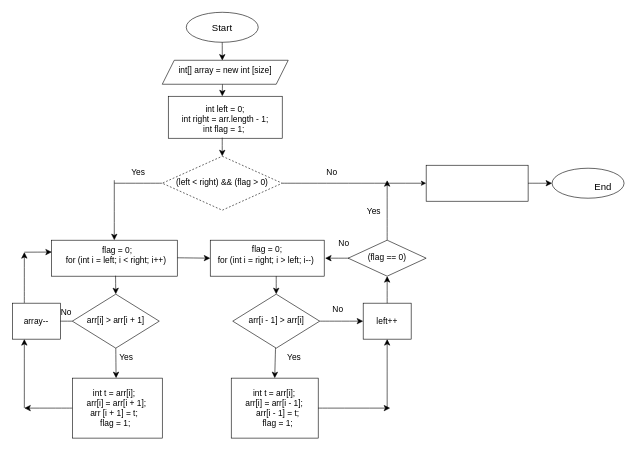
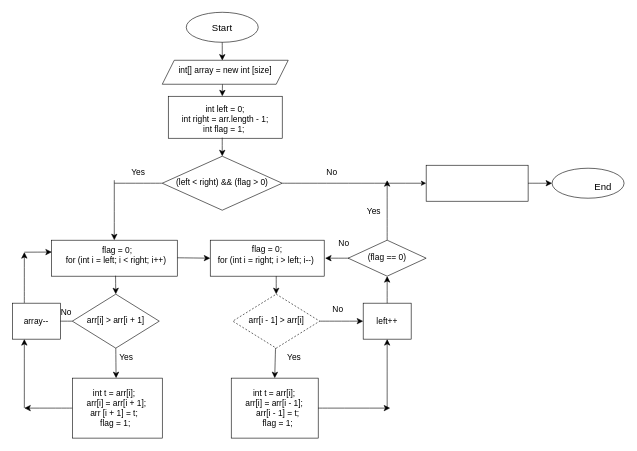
  <mxCell id="0" />
  <mxCell id="1" parent="0" />
  <mxCell id="2" style="edgeStyle=none;curved=1;rounded=0;orthogonalLoop=1;jettySize=auto;html=1;exitX=0.5;exitY=1;exitDx=0;exitDy=0;fontSize=12;startSize=8;endSize=8;" edge="1" parent="1" source="3"><mxGeometry relative="1" as="geometry"><mxPoint x="193" y="630" as="targetPoint" /></mxGeometry></mxCell>
  <mxCell id="3" value="&lt;font style=&quot;font-size: 14px;&quot;&gt;arr[i] &amp;gt; arr[i + 1]&lt;/font&gt;" style="rhombus;whiteSpace=wrap;html=1;shadow=0;fontFamily=Helvetica;fontSize=12;align=center;strokeWidth=1;spacing=6;spacingTop=-4;" parent="1" vertex="1"><mxGeometry x="120" y="490" width="145" height="90" as="geometry" /></mxCell>
  <mxCell id="4" value="" style="ellipse;whiteSpace=wrap;html=1;" vertex="1" parent="1"><mxGeometry x="310" y="20" width="120" height="50" as="geometry" /></mxCell>
  <mxCell id="5" style="edgeStyle=none;curved=1;rounded=0;orthogonalLoop=1;jettySize=auto;html=1;fontSize=12;startSize=8;endSize=8;entryX=0.471;entryY=0.015;entryDx=0;entryDy=0;entryPerimeter=0;" edge="1" parent="1" target="9"><mxGeometry relative="1" as="geometry"><mxPoint x="370" y="70" as="sourcePoint" /></mxGeometry></mxCell>
  <mxCell id="6" value="Start" style="text;html=1;align=center;verticalAlign=middle;whiteSpace=wrap;rounded=0;fontSize=16;" vertex="1" parent="1"><mxGeometry x="340" y="30" width="60" height="30" as="geometry" /></mxCell>
  <mxCell id="7" style="edgeStyle=none;curved=1;rounded=0;orthogonalLoop=1;jettySize=auto;html=1;entryX=0.474;entryY=0;entryDx=0;entryDy=0;fontSize=12;startSize=8;endSize=8;exitX=0.478;exitY=0.987;exitDx=0;exitDy=0;exitPerimeter=0;entryPerimeter=0;" edge="1" parent="1" source="8" target="10"><mxGeometry relative="1" as="geometry" /></mxCell>
  <mxCell id="8" value="" style="shape=parallelogram;perimeter=parallelogramPerimeter;whiteSpace=wrap;html=1;fixedSize=1;" vertex="1" parent="1"><mxGeometry x="270" y="100" width="210" height="40" as="geometry" /></mxCell>
  <mxCell id="9" value="&lt;font style=&quot;font-size: 14px;&quot;&gt;int[] array = new int [size]&lt;/font&gt;" style="text;html=1;align=center;verticalAlign=middle;whiteSpace=wrap;rounded=0;fontSize=16;" vertex="1" parent="1"><mxGeometry x="290" y="100" width="170" height="30" as="geometry" /></mxCell>
  <mxCell id="10" value="" style="rounded=0;whiteSpace=wrap;html=1;" vertex="1" parent="1"><mxGeometry x="280" y="160" width="190" height="70" as="geometry" /></mxCell>
  <mxCell id="11" value="&lt;font style=&quot;font-size: 14px;&quot;&gt;int left = 0;&lt;/font&gt;&lt;div style=&quot;font-size: 14px;&quot;&gt;&lt;font style=&quot;font-size: 14px;&quot;&gt;int right = arr.length - 1;&lt;/font&gt;&lt;/div&gt;&lt;div style=&quot;font-size: 14px;&quot;&gt;&lt;font style=&quot;font-size: 14px;&quot;&gt;int flag = 1;&amp;nbsp;&lt;br&gt;&lt;/font&gt;&lt;div&gt;&lt;br&gt;&lt;/div&gt;&lt;/div&gt;" style="text;html=1;align=center;verticalAlign=middle;whiteSpace=wrap;rounded=0;fontSize=16;" vertex="1" parent="1"><mxGeometry x="290" y="180" width="170" height="50" as="geometry" /></mxCell>
  <mxCell id="12" value="" style="rounded=0;whiteSpace=wrap;html=1;" vertex="1" parent="1"><mxGeometry x="85" y="400" width="210" height="60" as="geometry" /></mxCell>
  <mxCell id="13" value="&lt;div style=&quot;font-size: 14px;&quot;&gt;&lt;font style=&quot;font-size: 14px;&quot;&gt;flag = 0;&lt;/font&gt;&lt;/div&gt;&lt;div style=&quot;font-size: 14px;&quot;&gt;&lt;span style=&quot;background-color: initial;&quot;&gt;&lt;font style=&quot;font-size: 14px;&quot;&gt;for (int i = left; i &amp;lt; right; i++)&amp;nbsp;&lt;/font&gt;&lt;/span&gt;&lt;/div&gt;" style="text;html=1;align=center;verticalAlign=middle;whiteSpace=wrap;rounded=0;fontSize=16;" vertex="1" parent="1"><mxGeometry x="95" y="410" width="200" height="30" as="geometry" /></mxCell>
  <mxCell id="14" value="" style="endArrow=classic;html=1;rounded=0;fontSize=12;startSize=8;endSize=8;curved=1;entryX=0.5;entryY=0;entryDx=0;entryDy=0;" edge="1" parent="1" target="12"><mxGeometry width="50" height="50" relative="1" as="geometry"><mxPoint x="190" y="300" as="sourcePoint" /><mxPoint x="330" y="420" as="targetPoint" /></mxGeometry></mxCell>
  <mxCell id="15" value="" style="endArrow=none;html=1;rounded=0;fontSize=12;startSize=8;endSize=8;curved=1;exitX=0;exitY=0.5;exitDx=0;exitDy=0;" edge="1" parent="1" source="16"><mxGeometry width="50" height="50" relative="1" as="geometry"><mxPoint x="300" y="360" as="sourcePoint" /><mxPoint x="190" y="305" as="targetPoint" /></mxGeometry></mxCell>
- <mxCell id="16" value="&lt;font style=&quot;font-size: 14px;&quot;&gt;(left &amp;lt; right) &amp;amp;&amp;amp; (flag &amp;gt; 0)&lt;/font&gt;" style="rhombus;whiteSpace=wrap;html=1;shadow=0;fontFamily=Helvetica;fontSize=12;align=center;strokeWidth=1;spacing=6;spacingTop=-4;dashed=1;" vertex="1" parent="1"><mxGeometry x="270" y="260" width="200" height="90" as="geometry" /></mxCell>
+ <mxCell id="16" value="&lt;font style=&quot;font-size: 14px;&quot;&gt;(left &amp;lt; right) &amp;amp;&amp;amp; (flag &amp;gt; 0)&lt;/font&gt;" style="rhombus;whiteSpace=wrap;html=1;shadow=0;fontFamily=Helvetica;fontSize=12;align=center;strokeWidth=1;spacing=6;spacingTop=-4;" vertex="1" parent="1"><mxGeometry x="270" y="260" width="200" height="90" as="geometry" /></mxCell>
  <mxCell id="17" value="" style="endArrow=classic;html=1;rounded=0;fontSize=12;curved=1;exitX=1;exitY=0.5;exitDx=0;exitDy=0;entryX=0;entryY=0.5;entryDx=0;entryDy=0;" edge="1" parent="1" source="16" target="55"><mxGeometry width="50" height="50" relative="1" as="geometry"><mxPoint x="350" y="440" as="sourcePoint" /><mxPoint x="720" y="305" as="targetPoint" /></mxGeometry></mxCell>
  <mxCell id="18" value="" style="endArrow=classic;html=1;rounded=0;fontSize=12;startSize=8;endSize=8;curved=1;exitX=0.51;exitY=0.988;exitDx=0;exitDy=0;entryX=0.5;entryY=0;entryDx=0;entryDy=0;exitPerimeter=0;" edge="1" parent="1" source="12" target="3"><mxGeometry relative="1" as="geometry"><mxPoint x="290" y="420" as="sourcePoint" /><mxPoint x="450" y="420" as="targetPoint" /></mxGeometry></mxCell>
  <mxCell id="19" value="&lt;font style=&quot;font-size: 14px;&quot;&gt;Yes&lt;/font&gt;" style="text;html=1;align=center;verticalAlign=middle;whiteSpace=wrap;rounded=0;fontSize=16;" vertex="1" parent="1"><mxGeometry x="200" y="270" width="60" height="30" as="geometry" /></mxCell>
  <mxCell id="20" style="edgeStyle=none;curved=1;rounded=0;orthogonalLoop=1;jettySize=auto;html=1;exitX=0.75;exitY=0;exitDx=0;exitDy=0;fontSize=12;startSize=8;endSize=8;" edge="1" parent="1" source="19" target="19"><mxGeometry relative="1" as="geometry" /></mxCell>
  <mxCell id="21" value="&lt;font style=&quot;font-size: 14px;&quot;&gt;Yes&lt;/font&gt;" style="text;html=1;align=center;verticalAlign=middle;whiteSpace=wrap;rounded=0;fontSize=16;" vertex="1" parent="1"><mxGeometry x="180" y="580" width="60" height="30" as="geometry" /></mxCell>
  <mxCell id="22" value="" style="rounded=0;whiteSpace=wrap;html=1;" vertex="1" parent="1"><mxGeometry x="120" y="630" width="150" height="100" as="geometry" /></mxCell>
  <mxCell id="23" value="&lt;div style=&quot;font-size: 14px;&quot;&gt;&lt;font style=&quot;font-size: 14px;&quot;&gt;int t = arr[i];&lt;/font&gt;&lt;/div&gt;&lt;div style=&quot;font-size: 14px;&quot;&gt;&lt;font style=&quot;font-size: 14px;&quot;&gt;&amp;nbsp; arr[i] = arr[i + 1];&lt;/font&gt;&lt;/div&gt;&lt;div style=&quot;font-size: 14px;&quot;&gt;&lt;span style=&quot;background-color: initial;&quot;&gt;&lt;font style=&quot;font-size: 14px;&quot;&gt;arr [i + 1] = t;&lt;/font&gt;&lt;/span&gt;&lt;/div&gt;&lt;div style=&quot;font-size: 14px;&quot;&gt;&lt;font style=&quot;font-size: 14px;&quot;&gt;&amp;nbsp;flag = 1;&lt;/font&gt;&lt;/div&gt;" style="text;html=1;align=center;verticalAlign=middle;whiteSpace=wrap;rounded=0;fontSize=16;" vertex="1" parent="1"><mxGeometry x="85" y="665" width="210" height="30" as="geometry" /></mxCell>
  <mxCell id="24" value="" style="endArrow=classic;html=1;rounded=0;fontSize=12;startSize=8;endSize=8;curved=1;exitX=0.5;exitY=0;exitDx=0;exitDy=0;" edge="1" parent="1"><mxGeometry width="50" height="50" relative="1" as="geometry"><mxPoint x="40" y="505" as="sourcePoint" /><mxPoint x="40" y="420" as="targetPoint" /></mxGeometry></mxCell>
  <mxCell id="25" value="" style="endArrow=classic;html=1;rounded=0;fontSize=12;startSize=8;endSize=8;curved=1;exitX=0;exitY=0.5;exitDx=0;exitDy=0;" edge="1" parent="1" source="3"><mxGeometry width="50" height="50" relative="1" as="geometry"><mxPoint x="90" y="540" as="sourcePoint" /><mxPoint x="80" y="535" as="targetPoint" /></mxGeometry></mxCell>
  <mxCell id="26" value="" style="endArrow=classic;html=1;rounded=0;fontSize=12;startSize=8;endSize=8;curved=1;entryX=0.004;entryY=0.33;entryDx=0;entryDy=0;entryPerimeter=0;" edge="1" parent="1" target="12"><mxGeometry width="50" height="50" relative="1" as="geometry"><mxPoint x="40" y="420" as="sourcePoint" /><mxPoint x="170" y="510" as="targetPoint" /></mxGeometry></mxCell>
  <mxCell id="27" value="&lt;font style=&quot;font-size: 14px;&quot;&gt;No&lt;/font&gt;" style="text;html=1;align=center;verticalAlign=middle;whiteSpace=wrap;rounded=0;fontSize=16;" vertex="1" parent="1"><mxGeometry x="80" y="505" width="60" height="30" as="geometry" /></mxCell>
  <mxCell id="28" value="" style="rounded=0;whiteSpace=wrap;html=1;" vertex="1" parent="1"><mxGeometry x="20" y="505" width="80" height="60" as="geometry" /></mxCell>
  <mxCell id="29" value="&lt;font style=&quot;font-size: 14px;&quot;&gt;array--&lt;/font&gt;" style="text;html=1;align=center;verticalAlign=middle;whiteSpace=wrap;rounded=0;fontSize=16;" vertex="1" parent="1"><mxGeometry x="30" y="520" width="60" height="30" as="geometry" /></mxCell>
  <mxCell id="30" value="&lt;font style=&quot;font-size: 14px;&quot;&gt;No&lt;/font&gt;" style="text;html=1;align=center;verticalAlign=middle;whiteSpace=wrap;rounded=0;fontSize=16;" vertex="1" parent="1"><mxGeometry x="532.5" y="270" width="40" height="30" as="geometry" /></mxCell>
  <mxCell id="31" value="" style="rounded=0;whiteSpace=wrap;html=1;" vertex="1" parent="1"><mxGeometry x="350" y="400" width="190" height="60" as="geometry" /></mxCell>
  <mxCell id="32" value="&lt;div style=&quot;font-size: 14px;&quot;&gt;&lt;font style=&quot;font-size: 14px;&quot;&gt;flag = 0;&lt;/font&gt;&lt;/div&gt;&lt;div style=&quot;&quot;&gt;&lt;span style=&quot;background-color: initial;&quot;&gt;&lt;font style=&quot;&quot;&gt;&lt;span style=&quot;font-size: 14px;&quot;&gt;for (int i = right; i &amp;gt; left; i--)&amp;nbsp;&lt;/span&gt;&lt;/font&gt;&lt;/span&gt;&lt;/div&gt;" style="text;html=1;align=center;verticalAlign=middle;whiteSpace=wrap;rounded=0;fontSize=16;" vertex="1" parent="1"><mxGeometry x="345" y="410" width="200" height="30" as="geometry" /></mxCell>
  <mxCell id="33" value="" style="endArrow=classic;html=1;rounded=0;fontSize=12;startSize=8;endSize=8;curved=1;entryX=0;entryY=0.5;entryDx=0;entryDy=0;exitX=1.001;exitY=0.644;exitDx=0;exitDy=0;exitPerimeter=0;" edge="1" parent="1" source="13" target="31"><mxGeometry width="50" height="50" relative="1" as="geometry"><mxPoint x="540" y="310" as="sourcePoint" /><mxPoint x="390" y="360" as="targetPoint" /></mxGeometry></mxCell>
  <mxCell id="34" value="" style="endArrow=classic;html=1;rounded=0;fontSize=12;startSize=8;endSize=8;curved=1;entryX=0.5;entryY=1;entryDx=0;entryDy=0;" edge="1" parent="1"><mxGeometry width="50" height="50" relative="1" as="geometry"><mxPoint x="40" y="680" as="sourcePoint" /><mxPoint x="40" y="565" as="targetPoint" /></mxGeometry></mxCell>
  <mxCell id="35" value="" style="endArrow=classic;html=1;rounded=0;fontSize=12;startSize=8;endSize=8;curved=1;exitX=0;exitY=0.5;exitDx=0;exitDy=0;" edge="1" parent="1" source="22"><mxGeometry width="50" height="50" relative="1" as="geometry"><mxPoint x="330" y="530" as="sourcePoint" /><mxPoint x="40" y="680" as="targetPoint" /></mxGeometry></mxCell>
  <mxCell id="36" style="edgeStyle=none;curved=1;rounded=0;orthogonalLoop=1;jettySize=auto;html=1;entryX=0.5;entryY=0;entryDx=0;entryDy=0;fontSize=12;startSize=8;endSize=8;" edge="1" parent="1" source="38" target="40"><mxGeometry relative="1" as="geometry" /></mxCell>
  <mxCell id="37" style="edgeStyle=none;curved=1;rounded=0;orthogonalLoop=1;jettySize=auto;html=1;entryX=0;entryY=0.5;entryDx=0;entryDy=0;fontSize=12;startSize=8;endSize=8;exitX=1;exitY=0.5;exitDx=0;exitDy=0;" edge="1" parent="1" source="38" target="45"><mxGeometry relative="1" as="geometry"><mxPoint x="579.84" y="534.26" as="targetPoint" /></mxGeometry></mxCell>
- <mxCell id="38" value="&lt;font style=&quot;font-size: 14px;&quot;&gt;arr[i - 1] &amp;gt; arr[i]&lt;/font&gt;" style="rhombus;whiteSpace=wrap;html=1;shadow=0;fontFamily=Helvetica;fontSize=12;align=center;strokeWidth=1;spacing=6;spacingTop=-4;" vertex="1" parent="1"><mxGeometry x="387.5" y="490" width="145" height="90" as="geometry" /></mxCell>
+ <mxCell id="38" value="&lt;font style=&quot;font-size: 14px;&quot;&gt;arr[i - 1] &amp;gt; arr[i]&lt;/font&gt;" style="rhombus;whiteSpace=wrap;html=1;shadow=0;fontFamily=Helvetica;fontSize=12;align=center;strokeWidth=1;spacing=6;spacingTop=-4;dashed=1;" vertex="1" parent="1"><mxGeometry x="387.5" y="490" width="145" height="90" as="geometry" /></mxCell>
  <mxCell id="39" value="" style="endArrow=classic;html=1;rounded=0;fontSize=12;startSize=8;endSize=8;curved=1;entryX=0.5;entryY=0;entryDx=0;entryDy=0;" edge="1" parent="1" target="38"><mxGeometry width="50" height="50" relative="1" as="geometry"><mxPoint x="460" y="460" as="sourcePoint" /><mxPoint x="280" y="440" as="targetPoint" /></mxGeometry></mxCell>
  <mxCell id="40" value="" style="rounded=0;whiteSpace=wrap;html=1;" vertex="1" parent="1"><mxGeometry x="385" y="630" width="145" height="100" as="geometry" /></mxCell>
  <mxCell id="41" value="&lt;div style=&quot;font-size: 14px;&quot;&gt;&lt;div&gt;&amp;nbsp;int t = arr[i];&lt;/div&gt;&lt;div&gt;&amp;nbsp;arr[i] = arr[i - 1];&lt;/div&gt;&lt;div&gt;&amp;nbsp; &amp;nbsp; arr[i - 1] = t;&lt;/div&gt;&lt;div&gt;&amp;nbsp; &amp;nbsp; flag = 1;&lt;/div&gt;&lt;/div&gt;" style="text;html=1;align=center;verticalAlign=middle;whiteSpace=wrap;rounded=0;fontSize=16;" vertex="1" parent="1"><mxGeometry x="350" y="665" width="210" height="30" as="geometry" /></mxCell>
  <mxCell id="42" value="&lt;font style=&quot;font-size: 14px;&quot;&gt;Yes&lt;/font&gt;" style="text;html=1;align=center;verticalAlign=middle;whiteSpace=wrap;rounded=0;fontSize=16;" vertex="1" parent="1"><mxGeometry x="460" y="580" width="60" height="30" as="geometry" /></mxCell>
  <mxCell id="43" style="edgeStyle=none;curved=1;rounded=0;orthogonalLoop=1;jettySize=auto;html=1;exitX=1;exitY=0.5;exitDx=0;exitDy=0;fontSize=12;startSize=8;endSize=8;" edge="1" parent="1"><mxGeometry relative="1" as="geometry"><mxPoint x="542.5" y="680" as="sourcePoint" /><mxPoint x="542.5" y="680" as="targetPoint" /></mxGeometry></mxCell>
  <mxCell id="44" value="" style="endArrow=classic;html=1;rounded=0;fontSize=12;startSize=8;endSize=8;curved=1;exitX=0.857;exitY=0.5;exitDx=0;exitDy=0;exitPerimeter=0;" edge="1" parent="1" source="41"><mxGeometry width="50" height="50" relative="1" as="geometry"><mxPoint x="510" y="700" as="sourcePoint" /><mxPoint x="650" y="680" as="targetPoint" /></mxGeometry></mxCell>
  <mxCell id="45" value="" style="rounded=0;whiteSpace=wrap;html=1;" vertex="1" parent="1"><mxGeometry x="605" y="505" width="80" height="60" as="geometry" /></mxCell>
  <mxCell id="46" value="&lt;font style=&quot;font-size: 14px;&quot;&gt;left++&lt;/font&gt;" style="text;html=1;align=center;verticalAlign=middle;whiteSpace=wrap;rounded=0;fontSize=16;" vertex="1" parent="1"><mxGeometry x="615" y="520" width="60" height="30" as="geometry" /></mxCell>
  <mxCell id="47" value="" style="endArrow=classic;html=1;rounded=0;fontSize=12;startSize=8;endSize=8;curved=1;entryX=0.5;entryY=1;entryDx=0;entryDy=0;" edge="1" parent="1" target="45"><mxGeometry width="50" height="50" relative="1" as="geometry"><mxPoint x="645" y="680" as="sourcePoint" /><mxPoint x="385" y="550" as="targetPoint" /></mxGeometry></mxCell>
  <mxCell id="48" value="&lt;font style=&quot;font-size: 14px;&quot;&gt;No&lt;/font&gt;" style="text;html=1;align=center;verticalAlign=middle;whiteSpace=wrap;rounded=0;fontSize=16;" vertex="1" parent="1"><mxGeometry x="532.5" y="500" width="60" height="30" as="geometry" /></mxCell>
  <mxCell id="49" value="" style="endArrow=classic;html=1;rounded=0;fontSize=12;startSize=8;endSize=8;curved=1;exitX=0.5;exitY=0;exitDx=0;exitDy=0;entryX=0.5;entryY=1;entryDx=0;entryDy=0;" edge="1" parent="1" source="45" target="51"><mxGeometry width="50" height="50" relative="1" as="geometry"><mxPoint x="352.5" y="400" as="sourcePoint" /><mxPoint x="662.5" y="460" as="targetPoint" /></mxGeometry></mxCell>
  <mxCell id="50" style="edgeStyle=none;curved=1;rounded=0;orthogonalLoop=1;jettySize=auto;html=1;fontSize=12;startSize=8;endSize=8;" edge="1" parent="1" source="51"><mxGeometry relative="1" as="geometry"><mxPoint x="645" y="300" as="targetPoint" /></mxGeometry></mxCell>
  <mxCell id="51" value="&lt;font style=&quot;font-size: 14px;&quot;&gt;(flag == 0)&lt;/font&gt;" style="rhombus;whiteSpace=wrap;html=1;shadow=0;fontFamily=Helvetica;fontSize=12;align=center;strokeWidth=1;spacing=6;spacingTop=-4;" vertex="1" parent="1"><mxGeometry x="580" y="400" width="130" height="60" as="geometry" /></mxCell>
  <mxCell id="52" value="" style="endArrow=classic;html=1;rounded=0;fontSize=12;startSize=8;endSize=8;curved=1;exitX=0;exitY=0.5;exitDx=0;exitDy=0;" edge="1" parent="1"><mxGeometry width="50" height="50" relative="1" as="geometry"><mxPoint x="581.25" y="430" as="sourcePoint" /><mxPoint x="541.5" y="430" as="targetPoint" /></mxGeometry></mxCell>
  <mxCell id="53" value="&lt;font style=&quot;font-size: 14px;&quot;&gt;No&lt;/font&gt;" style="text;html=1;align=center;verticalAlign=middle;whiteSpace=wrap;rounded=0;fontSize=16;" vertex="1" parent="1"><mxGeometry x="542.5" y="390" width="60" height="30" as="geometry" /></mxCell>
  <mxCell id="54" value="&lt;font style=&quot;font-size: 14px;&quot;&gt;Yes&lt;/font&gt;" style="text;html=1;align=center;verticalAlign=middle;whiteSpace=wrap;rounded=0;fontSize=16;" vertex="1" parent="1"><mxGeometry x="592.5" y="335" width="60" height="30" as="geometry" /></mxCell>
  <mxCell id="55" value="" style="rounded=0;whiteSpace=wrap;html=1;" vertex="1" parent="1"><mxGeometry x="710" y="275" width="170" height="60" as="geometry" /></mxCell>
  <mxCell id="56" value="" style="edgeStyle=none;curved=1;rounded=0;orthogonalLoop=1;jettySize=auto;html=1;fontSize=12;startSize=8;endSize=8;exitX=1;exitY=0.5;exitDx=0;exitDy=0;" edge="1" parent="1" source="55"><mxGeometry relative="1" as="geometry"><mxPoint x="920" y="305" as="targetPoint" /></mxGeometry></mxCell>
  <mxCell id="57" value="" style="ellipse;whiteSpace=wrap;html=1;" vertex="1" parent="1"><mxGeometry x="920" y="280" width="120" height="50" as="geometry" /></mxCell>
  <mxCell id="58" value="End" style="text;html=1;align=center;verticalAlign=middle;whiteSpace=wrap;rounded=0;fontSize=16;" vertex="1" parent="1"><mxGeometry x="975" y="295" width="60" height="30" as="geometry" /></mxCell>
  <mxCell id="59" style="edgeStyle=none;curved=1;rounded=0;orthogonalLoop=1;jettySize=auto;html=1;exitX=0.5;exitY=0;exitDx=0;exitDy=0;fontSize=12;startSize=8;endSize=8;" edge="1" parent="1" source="30" target="30"><mxGeometry relative="1" as="geometry" /></mxCell>
  <mxCell id="60" value="" style="endArrow=classic;html=1;rounded=0;fontSize=12;startSize=8;endSize=8;curved=1;entryX=0.5;entryY=0;entryDx=0;entryDy=0;" edge="1" parent="1" target="16"><mxGeometry width="50" height="50" relative="1" as="geometry"><mxPoint x="370" y="229" as="sourcePoint" /><mxPoint x="580" y="110" as="targetPoint" /></mxGeometry></mxCell>
